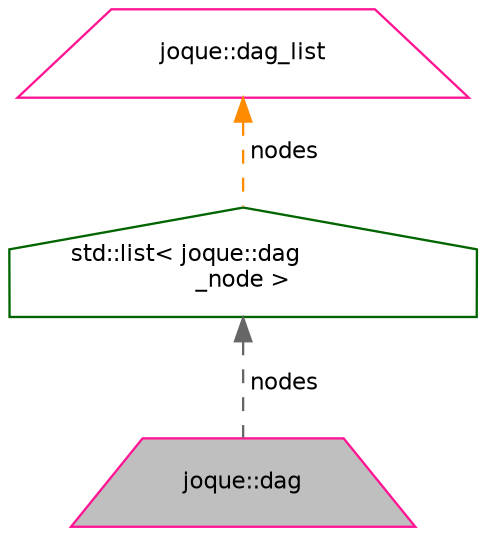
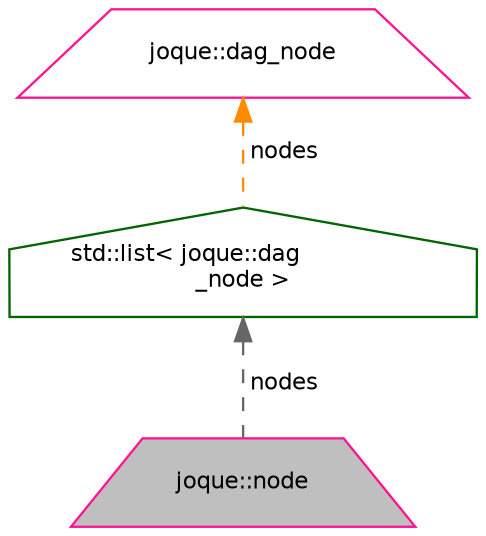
  digraph {
    node [color=deeppink fillcolor=white fontname=Helvetica fontsize=10 shape=trapezium style=filled]
    edge [dir=back fontname=Helvetica fontsize=10 labelfontname=Helvetica labelfontsize=10 style=dashed]
-   n1 [fillcolor=grey75 fontcolor=black height=0.2 label="joque::dag" width=0.4]
+   n1 [fillcolor=grey75 fontcolor=black height=0.2 label="joque::node" width=0.4]
    n2 [color=darkgreen height=0.2 label="std::list\< joque::dag\l_node \>" shape=house width=0.4]
-   n3 [height=0.2 label="joque::dag_list" width=0.4]
+   n3 [height=0.2 label="joque::dag_node" width=0.4]
    n2 -> n1 [color=gray40 label=" nodes"]
    n3 -> n2 [color=darkorange label=" nodes"]
  }
